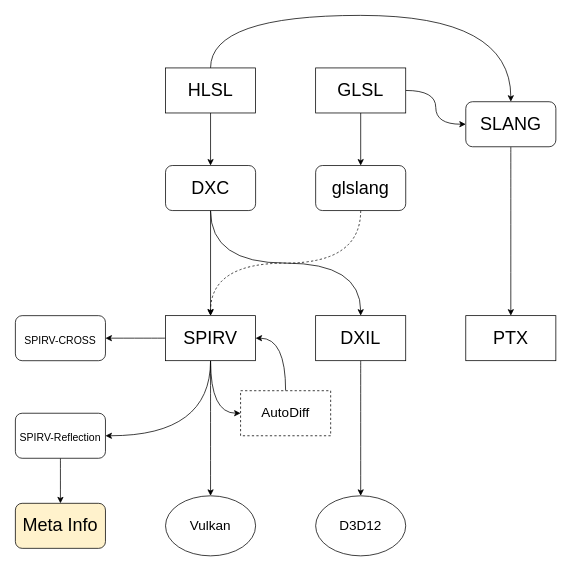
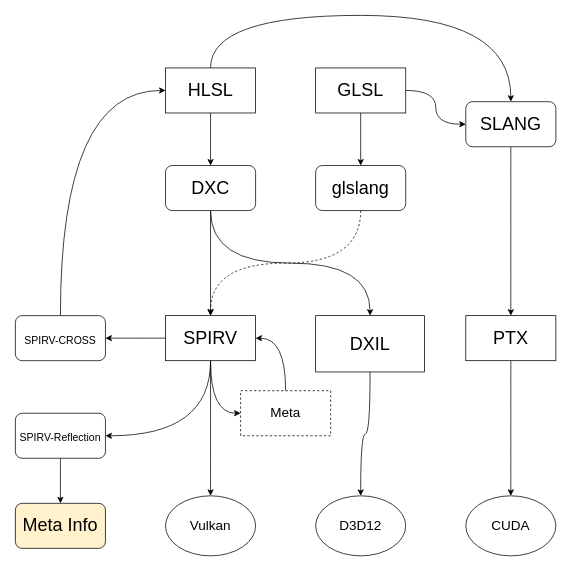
  <mxCell id="0" />
  <mxCell id="1" parent="0" />
  <mxCell id="2" style="edgeStyle=none;html=1;exitX=0.5;exitY=1;exitDx=0;exitDy=0;entryX=0.5;entryY=0;entryDx=0;entryDy=0;fontSize=14;" parent="1" source="4" target="10" edge="1"><mxGeometry relative="1" as="geometry" /></mxCell>
  <mxCell id="3" style="edgeStyle=orthogonalEdgeStyle;curved=1;rounded=0;orthogonalLoop=1;jettySize=auto;html=1;exitX=0.5;exitY=0;exitDx=0;exitDy=0;" parent="1" source="4" target="14" edge="1"><mxGeometry relative="1" as="geometry"><Array as="points"><mxPoint x="280" y="20" /><mxPoint x="680" y="20" /></Array></mxGeometry></mxCell>
  <mxCell id="4" value="&lt;font style=&quot;font-size: 24px&quot;&gt;HLSL&lt;/font&gt;" style="rounded=0;whiteSpace=wrap;html=1;" parent="1" vertex="1"><mxGeometry x="220" y="90" width="120" height="60" as="geometry" /></mxCell>
  <mxCell id="5" style="edgeStyle=none;html=1;exitX=0.5;exitY=1;exitDx=0;exitDy=0;entryX=0.5;entryY=0;entryDx=0;entryDy=0;fontSize=14;" parent="1" source="7" target="12" edge="1"><mxGeometry relative="1" as="geometry" /></mxCell>
  <mxCell id="6" style="edgeStyle=orthogonalEdgeStyle;curved=1;rounded=0;orthogonalLoop=1;jettySize=auto;html=1;exitX=1;exitY=0.5;exitDx=0;exitDy=0;" parent="1" source="7" target="14" edge="1"><mxGeometry relative="1" as="geometry" /></mxCell>
  <mxCell id="7" value="&lt;font style=&quot;font-size: 24px&quot;&gt;GLSL&lt;/font&gt;" style="rounded=0;whiteSpace=wrap;html=1;" parent="1" vertex="1"><mxGeometry x="420" y="90" width="120" height="60" as="geometry" /></mxCell>
  <mxCell id="8" style="edgeStyle=none;html=1;exitX=0.5;exitY=1;exitDx=0;exitDy=0;entryX=0.5;entryY=0;entryDx=0;entryDy=0;fontSize=14;" parent="1" source="10" target="23" edge="1"><mxGeometry relative="1" as="geometry" /></mxCell>
  <mxCell id="9" style="edgeStyle=orthogonalEdgeStyle;html=1;exitX=0.5;exitY=1;exitDx=0;exitDy=0;entryX=0.5;entryY=0;entryDx=0;entryDy=0;fontSize=14;elbow=vertical;curved=1;" parent="1" source="10" target="25" edge="1"><mxGeometry relative="1" as="geometry" /></mxCell>
  <mxCell id="10" value="DXC" style="rounded=1;whiteSpace=wrap;html=1;fontSize=24;" parent="1" vertex="1"><mxGeometry x="220" y="220" width="120" height="60" as="geometry" /></mxCell>
  <mxCell id="11" style="edgeStyle=orthogonalEdgeStyle;html=1;exitX=0.5;exitY=1;exitDx=0;exitDy=0;entryX=0.5;entryY=0;entryDx=0;entryDy=0;fontSize=14;curved=1;dashed=1;" parent="1" source="12" target="23" edge="1"><mxGeometry relative="1" as="geometry" /></mxCell>
  <mxCell id="12" value="glslang" style="rounded=1;whiteSpace=wrap;html=1;fontSize=24;" parent="1" vertex="1"><mxGeometry x="420" y="220" width="120" height="60" as="geometry" /></mxCell>
  <mxCell id="13" style="edgeStyle=orthogonalEdgeStyle;curved=1;html=1;exitX=0.5;exitY=1;exitDx=0;exitDy=0;fontSize=14;elbow=vertical;" parent="1" source="14" target="27" edge="1"><mxGeometry relative="1" as="geometry" /></mxCell>
  <mxCell id="14" value="SLANG" style="rounded=1;whiteSpace=wrap;html=1;fontSize=24;" parent="1" vertex="1"><mxGeometry x="620" y="135" width="120" height="60" as="geometry" /></mxCell>
+ <mxCell id="15" style="edgeStyle=orthogonalEdgeStyle;curved=1;html=1;exitX=0.5;exitY=0;exitDx=0;exitDy=0;entryX=0;entryY=0.5;entryDx=0;entryDy=0;fontSize=14;elbow=vertical;" parent="1" source="16" target="4" edge="1"><mxGeometry relative="1" as="geometry" /></mxCell>
  <mxCell id="16" value="&lt;font style=&quot;font-size: 14px&quot;&gt;SPIRV-CROSS&lt;/font&gt;" style="rounded=1;whiteSpace=wrap;html=1;fontSize=24;" parent="1" vertex="1"><mxGeometry x="20" y="420" width="120" height="60" as="geometry" /></mxCell>
  <mxCell id="17" style="edgeStyle=orthogonalEdgeStyle;curved=1;rounded=0;orthogonalLoop=1;jettySize=auto;html=1;exitX=0.5;exitY=1;exitDx=0;exitDy=0;" parent="1" source="18" target="28" edge="1"><mxGeometry relative="1" as="geometry" /></mxCell>
  <mxCell id="18" value="&lt;font style=&quot;font-size: 14px&quot;&gt;SPIRV-Reflection&lt;/font&gt;" style="rounded=1;whiteSpace=wrap;html=1;fontSize=24;" parent="1" vertex="1"><mxGeometry x="20" y="550" width="120" height="60" as="geometry" /></mxCell>
  <mxCell id="19" style="edgeStyle=orthogonalEdgeStyle;curved=1;html=1;exitX=0;exitY=0.5;exitDx=0;exitDy=0;fontSize=14;elbow=vertical;" parent="1" source="23" target="16" edge="1"><mxGeometry relative="1" as="geometry" /></mxCell>
  <mxCell id="20" style="edgeStyle=orthogonalEdgeStyle;curved=1;rounded=0;orthogonalLoop=1;jettySize=auto;html=1;exitX=0.5;exitY=1;exitDx=0;exitDy=0;entryX=1;entryY=0.5;entryDx=0;entryDy=0;" parent="1" source="23" target="18" edge="1"><mxGeometry relative="1" as="geometry" /></mxCell>
  <mxCell id="21" style="edgeStyle=orthogonalEdgeStyle;curved=1;rounded=0;orthogonalLoop=1;jettySize=auto;html=1;exitX=0.5;exitY=1;exitDx=0;exitDy=0;entryX=0.5;entryY=0;entryDx=0;entryDy=0;" parent="1" source="23" target="31" edge="1"><mxGeometry relative="1" as="geometry" /></mxCell>
  <mxCell id="22" style="edgeStyle=orthogonalEdgeStyle;curved=1;rounded=0;orthogonalLoop=1;jettySize=auto;html=1;exitX=0.5;exitY=1;exitDx=0;exitDy=0;entryX=0;entryY=0.5;entryDx=0;entryDy=0;" parent="1" source="23" target="30" edge="1"><mxGeometry relative="1" as="geometry" /></mxCell>
  <mxCell id="23" value="&lt;font style=&quot;font-size: 24px&quot;&gt;SPIRV&lt;/font&gt;" style="rounded=0;whiteSpace=wrap;html=1;" parent="1" vertex="1"><mxGeometry x="220" y="420" width="120" height="60" as="geometry" /></mxCell>
  <mxCell id="24" style="edgeStyle=orthogonalEdgeStyle;curved=1;rounded=0;orthogonalLoop=1;jettySize=auto;html=1;exitX=0.5;exitY=1;exitDx=0;exitDy=0;entryX=0.5;entryY=0;entryDx=0;entryDy=0;" parent="1" source="25" target="32" edge="1"><mxGeometry relative="1" as="geometry" /></mxCell>
- <mxCell id="25" value="&lt;font style=&quot;font-size: 24px&quot;&gt;DXIL&lt;/font&gt;" style="rounded=0;whiteSpace=wrap;html=1;" parent="1" vertex="1"><mxGeometry x="420" y="420" width="120" height="60" as="geometry" /></mxCell>
+ <mxCell id="25" value="&lt;font style=&quot;font-size: 24px&quot;&gt;DXIL&lt;/font&gt;" style="rounded=0;whiteSpace=wrap;html=1;" parent="1" vertex="1"><mxGeometry x="420" y="420" width="145" height="75" as="geometry" /></mxCell>
+ <mxCell id="26" style="edgeStyle=orthogonalEdgeStyle;curved=1;rounded=0;orthogonalLoop=1;jettySize=auto;html=1;exitX=0.5;exitY=1;exitDx=0;exitDy=0;entryX=0.5;entryY=0;entryDx=0;entryDy=0;" parent="1" source="27" target="33" edge="1"><mxGeometry relative="1" as="geometry" /></mxCell>
  <mxCell id="27" value="&lt;font style=&quot;font-size: 24px&quot;&gt;PTX&lt;br&gt;&lt;/font&gt;" style="rounded=0;whiteSpace=wrap;html=1;" parent="1" vertex="1"><mxGeometry x="620" y="420" width="120" height="60" as="geometry" /></mxCell>
  <mxCell id="28" value="&lt;font style=&quot;font-size: 24px&quot;&gt;Meta Info&lt;/font&gt;" style="rounded=1;whiteSpace=wrap;html=1;fontSize=24;fillColor=#fff2cc;" parent="1" vertex="1"><mxGeometry x="20" y="670" width="120" height="60" as="geometry" /></mxCell>
  <mxCell id="29" style="edgeStyle=orthogonalEdgeStyle;curved=1;rounded=0;orthogonalLoop=1;jettySize=auto;html=1;exitX=0.5;exitY=0;exitDx=0;exitDy=0;entryX=1;entryY=0.5;entryDx=0;entryDy=0;" parent="1" source="30" target="23" edge="1"><mxGeometry relative="1" as="geometry" /></mxCell>
- <mxCell id="30" value="&lt;font style=&quot;font-size: 18px&quot;&gt;AutoDiff&lt;/font&gt;" style="rounded=0;whiteSpace=wrap;html=1;dashed=1;" parent="1" vertex="1"><mxGeometry x="320" y="520" width="120" height="60" as="geometry" /></mxCell>
+ <mxCell id="30" value="&lt;font style=&quot;font-size: 18px&quot;&gt;Meta&lt;/font&gt;" style="rounded=0;whiteSpace=wrap;html=1;dashed=1;" parent="1" vertex="1"><mxGeometry x="320" y="520" width="120" height="60" as="geometry" /></mxCell>
  <mxCell id="31" value="&lt;font style=&quot;font-size: 18px&quot;&gt;Vulkan&lt;/font&gt;" style="ellipse;whiteSpace=wrap;html=1;" parent="1" vertex="1"><mxGeometry x="220" y="660" width="120" height="80" as="geometry" /></mxCell>
  <mxCell id="32" value="&lt;font style=&quot;font-size: 18px&quot;&gt;D3D12&lt;br&gt;&lt;/font&gt;" style="ellipse;whiteSpace=wrap;html=1;" parent="1" vertex="1"><mxGeometry x="420" y="660" width="120" height="80" as="geometry" /></mxCell>
+ <mxCell id="33" value="&lt;font style=&quot;font-size: 18px&quot;&gt;CUDA&lt;br&gt;&lt;/font&gt;" style="ellipse;whiteSpace=wrap;html=1;" parent="1" vertex="1"><mxGeometry x="620" y="660" width="120" height="80" as="geometry" /></mxCell>
